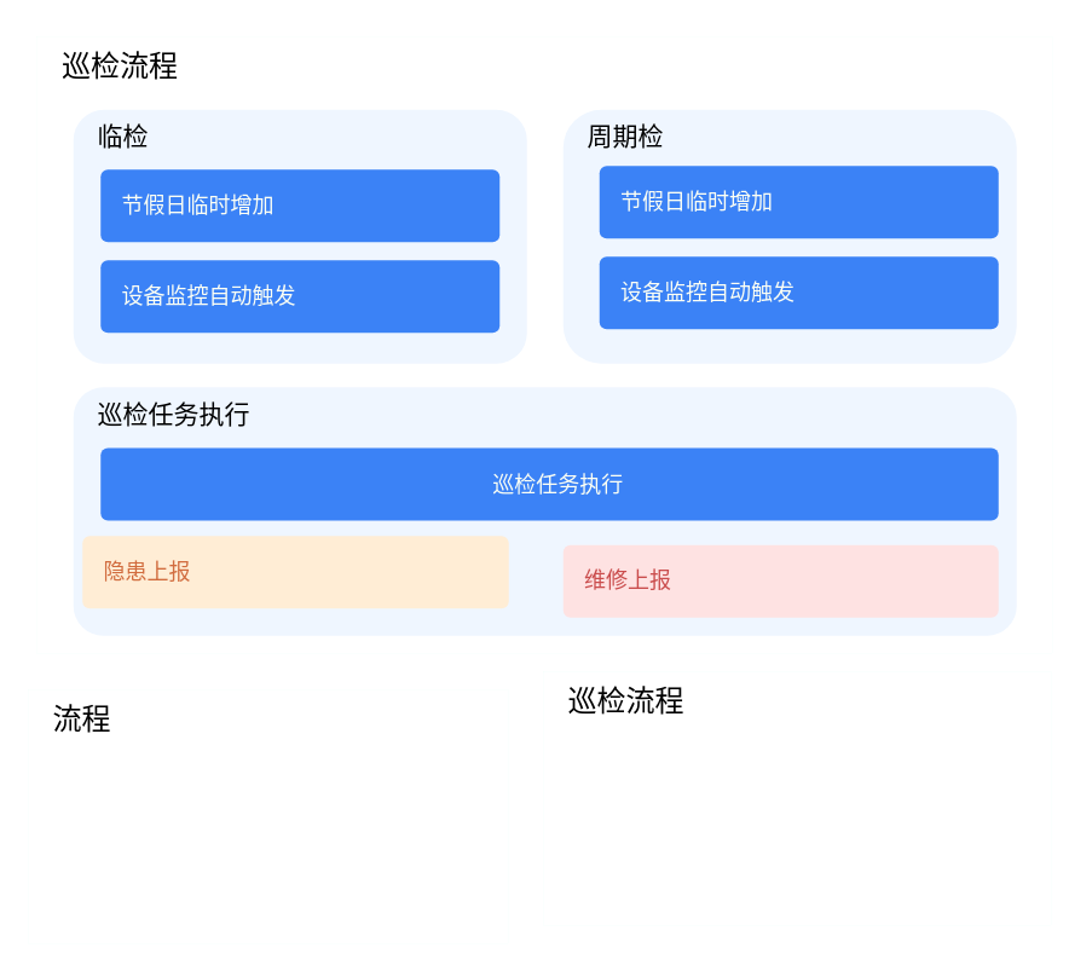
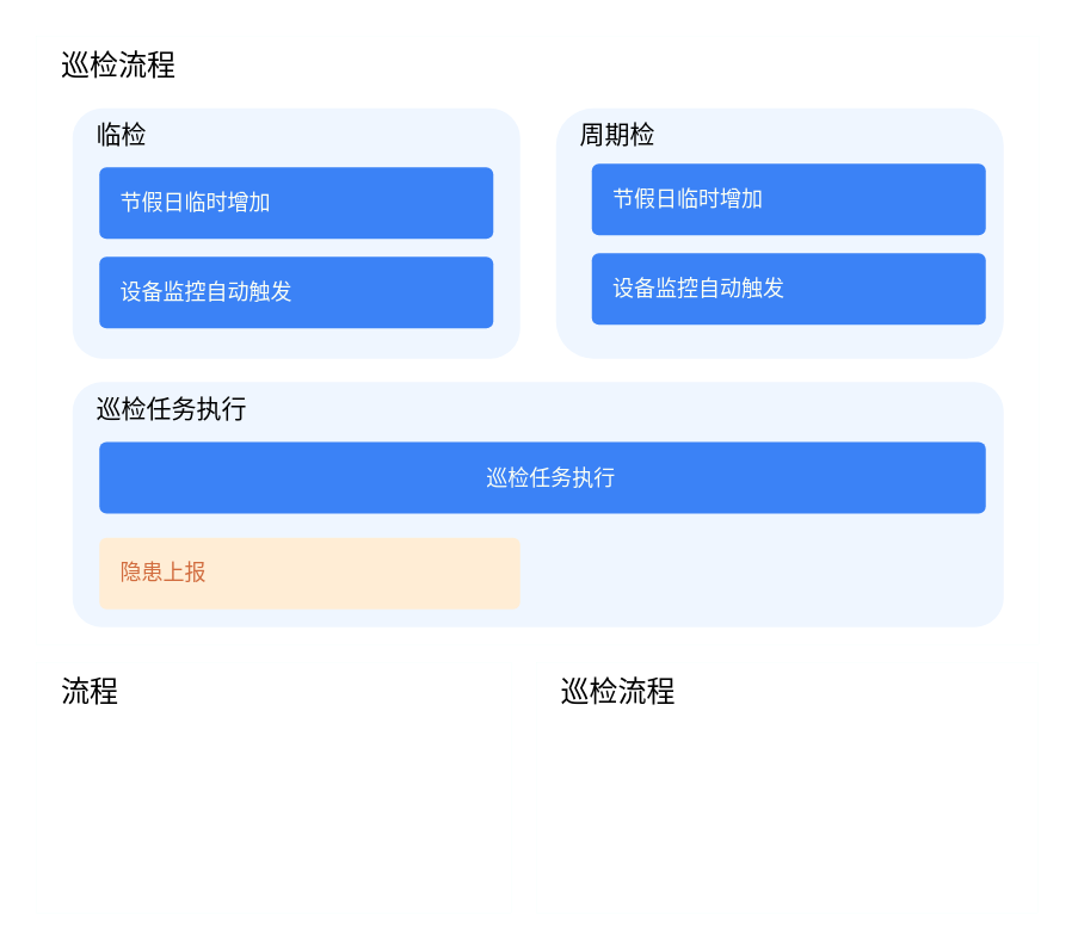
  <mxCell id="0" />
  <mxCell id="1" parent="0" />
  <mxCell id="2" value="&amp;nbsp; &amp;nbsp;巡检流程" style="rounded=0;whiteSpace=wrap;html=1;strokeWidth=0;strokeColor=#E2FFF4;align=left;verticalAlign=top;fontSize=16;fontFamily=Verdana;" vertex="1" parent="1"><mxGeometry x="20" y="20" width="560" height="340" as="geometry" /></mxCell>
  <mxCell id="3" value="&amp;nbsp; &amp;nbsp;临检" style="rounded=1;whiteSpace=wrap;html=1;fillColor=light-dark(#eff6ff, #ededed);strokeColor=none;arcSize=12;align=left;verticalAlign=top;fontSize=14;" vertex="1" parent="1"><mxGeometry x="40" y="60" width="250" height="140" as="geometry" /></mxCell>
  <mxCell id="4" value="&amp;nbsp; &amp;nbsp;周期检" style="rounded=1;whiteSpace=wrap;html=1;fillColor=light-dark(#eff6ff, #ededed);strokeColor=none;perimeterSpacing=0;shadow=0;glass=0;align=left;verticalAlign=top;fontSize=14;" vertex="1" parent="1"><mxGeometry x="310" y="60" width="250" height="140" as="geometry" /></mxCell>
  <mxCell id="5" value="&amp;nbsp; &amp;nbsp;节假日临时增加" style="rounded=1;arcSize=10;whiteSpace=wrap;html=1;align=left;fillColor=#3B82F6;strokeColor=none;fontSize=12;fontColor=#FCFFF4;" vertex="1" parent="1"><mxGeometry x="55" y="93" width="220" height="40" as="geometry" /></mxCell>
  <mxCell id="6" value="&amp;nbsp; &amp;nbsp;设备监控自动触发" style="rounded=1;arcSize=10;whiteSpace=wrap;html=1;align=left;fillColor=#3B82F6;strokeColor=none;fontSize=12;fontColor=#FCFFF4;" vertex="1" parent="1"><mxGeometry x="55" y="143" width="220" height="40" as="geometry" /></mxCell>
  <mxCell id="7" value="&amp;nbsp; &amp;nbsp;节假日临时增加" style="rounded=1;arcSize=10;whiteSpace=wrap;html=1;align=left;fillColor=#3B82F6;strokeColor=none;fontSize=12;fontColor=#FCFFF4;" vertex="1" parent="1"><mxGeometry x="330" y="91" width="220" height="40" as="geometry" /></mxCell>
  <mxCell id="8" value="&amp;nbsp; &amp;nbsp;设备监控自动触发" style="rounded=1;arcSize=10;whiteSpace=wrap;html=1;align=left;fillColor=#3B82F6;strokeColor=none;fontSize=12;fontColor=#FCFFF4;" vertex="1" parent="1"><mxGeometry x="330" y="141" width="220" height="40" as="geometry" /></mxCell>
- <mxCell id="9" value="&amp;nbsp; &amp;nbsp;流程" style="rounded=0;whiteSpace=wrap;html=1;strokeWidth=0;strokeColor=#E2FFF4;align=left;verticalAlign=top;fontSize=16;fontFamily=Verdana;" vertex="1" parent="1"><mxGeometry x="15" y="380" width="265" height="140" as="geometry" /></mxCell>
+ <mxCell id="9" value="&amp;nbsp; &amp;nbsp;流程" style="rounded=0;whiteSpace=wrap;html=1;strokeWidth=0;strokeColor=#E2FFF4;align=left;verticalAlign=top;fontSize=16;fontFamily=Verdana;" vertex="1" parent="1"><mxGeometry x="20" y="370" width="265" height="140" as="geometry" /></mxCell>
  <mxCell id="10" value="&amp;nbsp; &amp;nbsp;巡检任务执行" style="rounded=1;whiteSpace=wrap;html=1;fillColor=light-dark(#eff6ff, #ededed);strokeColor=none;arcSize=12;align=left;verticalAlign=top;fontSize=14;" vertex="1" parent="1"><mxGeometry x="40" y="213" width="520" height="137" as="geometry" /></mxCell>
  <mxCell id="11" value="&amp;nbsp; &amp;nbsp;巡检任务执行" style="rounded=1;arcSize=10;whiteSpace=wrap;html=1;align=center;fillColor=#3B82F6;strokeColor=none;fontSize=12;fontColor=#FCFFF4;" vertex="1" parent="1"><mxGeometry x="55" y="246.5" width="495" height="40" as="geometry" /></mxCell>
- <mxCell id="12" value="&amp;nbsp; &amp;nbsp;隐患上报" style="rounded=1;arcSize=10;whiteSpace=wrap;html=1;align=left;fillColor=#FFEDD5;strokeColor=none;fontSize=12;fontColor=#D16C3E;" vertex="1" parent="1"><mxGeometry x="45" y="295" width="235" height="40" as="geometry" /></mxCell>
- <mxCell id="13" value="&amp;nbsp; &amp;nbsp;维修上报" style="rounded=1;arcSize=10;whiteSpace=wrap;html=1;align=left;fillColor=#FEE2E2;strokeColor=none;fontSize=12;fontColor=#CA4D4D;" vertex="1" parent="1"><mxGeometry x="310" y="300" width="240" height="40" as="geometry" /></mxCell>
+ <mxCell id="12" value="&amp;nbsp; &amp;nbsp;隐患上报" style="rounded=1;arcSize=10;whiteSpace=wrap;html=1;align=left;fillColor=#FFEDD5;strokeColor=none;fontSize=12;fontColor=#D16C3E;" vertex="1" parent="1"><mxGeometry x="55" y="300" width="235" height="40" as="geometry" /></mxCell>
  <mxCell id="14" value="&amp;nbsp; &amp;nbsp;巡检流程" style="rounded=0;whiteSpace=wrap;html=1;strokeWidth=0;strokeColor=#E2FFF4;align=left;verticalAlign=top;fontSize=16;fontFamily=Verdana;" vertex="1" parent="1"><mxGeometry x="299" y="370" width="280" height="140" as="geometry" /></mxCell>
